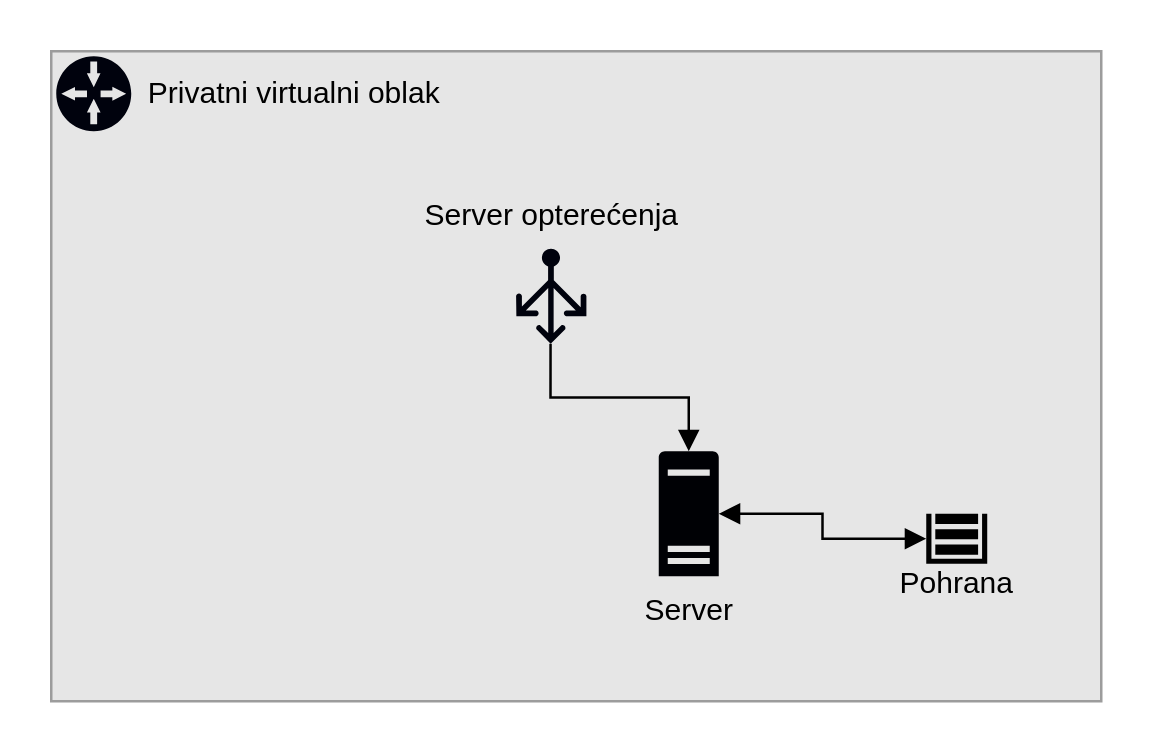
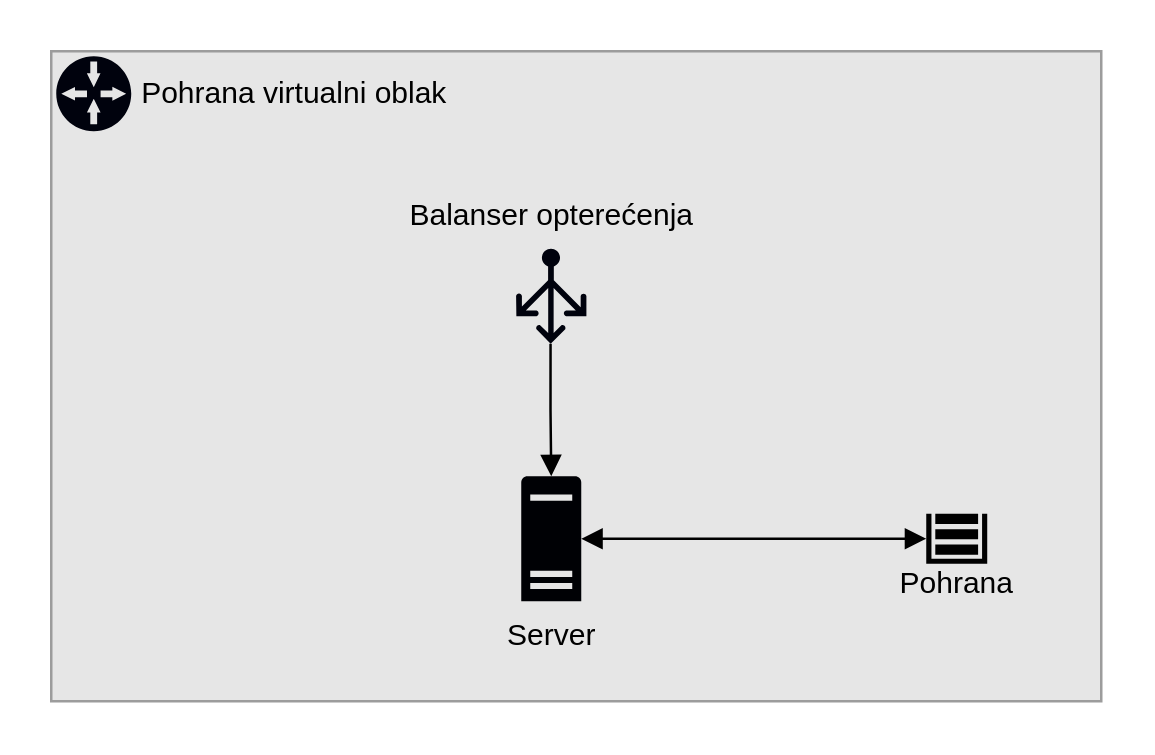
  <mxCell id="0" />
  <mxCell id="1" parent="0" />
  <mxCell id="2" value="" style="whiteSpace=wrap;html=1;fillColor=#E6E6E6;imageAspect=0;strokeColor=#9C9C9C;" vertex="1" parent="1"><mxGeometry x="20" y="20" width="420" height="260" as="geometry" /></mxCell>
  <mxCell id="3" style="edgeStyle=orthogonalEdgeStyle;rounded=0;orthogonalLoop=1;jettySize=auto;html=1;exitX=1;exitY=0.5;exitDx=0;exitDy=0;exitPerimeter=0;entryX=0;entryY=0.5;entryDx=0;entryDy=0;entryPerimeter=0;startArrow=block;startFill=1;endArrow=block;endFill=1;" edge="1" parent="1" source="4" target="5"><mxGeometry relative="1" as="geometry" /></mxCell>
- <mxCell id="4" value="Server" style="aspect=fixed;pointerEvents=1;shadow=0;dashed=0;html=1;strokeColor=none;labelPosition=center;verticalLabelPosition=bottom;verticalAlign=top;align=center;shape=mxgraph.mscae.enterprise.server_generic;fillColor=#000105;" vertex="1" parent="1"><mxGeometry x="263" y="180" width="24" height="50" as="geometry" /></mxCell>
+ <mxCell id="4" value="Server" style="aspect=fixed;pointerEvents=1;shadow=0;dashed=0;html=1;strokeColor=none;labelPosition=center;verticalLabelPosition=bottom;verticalAlign=top;align=center;shape=mxgraph.mscae.enterprise.server_generic;fillColor=#000105;" vertex="1" parent="1"><mxGeometry x="208" y="190" width="24" height="50" as="geometry" /></mxCell>
  <mxCell id="5" value="" style="aspect=fixed;pointerEvents=1;shadow=0;dashed=0;html=1;strokeColor=none;labelPosition=center;verticalLabelPosition=bottom;verticalAlign=top;align=center;shape=mxgraph.mscae.enterprise.storage;fillColor=#000000;" vertex="1" parent="1"><mxGeometry x="370" y="205" width="24.39" height="20" as="geometry" /></mxCell>
  <mxCell id="6" value="" style="group" vertex="1" connectable="0" parent="1"><mxGeometry x="22" y="22" width="160" height="30" as="geometry" /></mxCell>
  <mxCell id="7" value="" style="aspect=fixed;pointerEvents=1;shadow=0;dashed=0;html=1;strokeColor=none;labelPosition=center;verticalLabelPosition=bottom;verticalAlign=top;align=center;shape=mxgraph.mscae.enterprise.gateway;fillColor=#00020D;" vertex="1" parent="6"><mxGeometry width="30" height="30" as="geometry" /></mxCell>
- <mxCell id="8" value="Privatni virtualni oblak" style="text;html=1;align=center;verticalAlign=middle;resizable=0;points=[];autosize=1;strokeColor=none;" vertex="1" parent="6"><mxGeometry x="30" y="5" width="130" height="20" as="geometry" /></mxCell>
+ <mxCell id="8" value="Pohrana virtualni oblak" style="text;html=1;align=center;verticalAlign=middle;resizable=0;points=[];autosize=1;strokeColor=none;" vertex="1" parent="6"><mxGeometry x="30" y="5" width="130" height="20" as="geometry" /></mxCell>
  <mxCell id="9" value="" style="group" vertex="1" connectable="0" parent="1"><mxGeometry x="155" y="76" width="130" height="74" as="geometry" /></mxCell>
  <mxCell id="10" value="" style="aspect=fixed;pointerEvents=1;shadow=0;dashed=0;html=1;strokeColor=none;labelPosition=center;verticalLabelPosition=bottom;verticalAlign=top;align=center;shape=mxgraph.azure.load_balancer_generic;fillColor=#00020D;" vertex="1" parent="9"><mxGeometry x="50.94" y="23" width="28.12" height="38" as="geometry" /></mxCell>
- <mxCell id="11" value="Server opterećenja" style="text;html=1;align=center;verticalAlign=middle;resizable=0;points=[];autosize=1;strokeColor=none;" vertex="1" parent="9"><mxGeometry width="130" height="20" as="geometry" /></mxCell>
+ <mxCell id="11" value="Balanser opterećenja" style="text;html=1;align=center;verticalAlign=middle;resizable=0;points=[];autosize=1;strokeColor=none;" vertex="1" parent="9"><mxGeometry width="130" height="20" as="geometry" /></mxCell>
  <mxCell id="12" style="edgeStyle=orthogonalEdgeStyle;rounded=0;orthogonalLoop=1;jettySize=auto;html=1;exitX=0.49;exitY=1;exitDx=0;exitDy=0;exitPerimeter=0;entryX=0.5;entryY=0;entryDx=0;entryDy=0;entryPerimeter=0;endArrow=block;endFill=1;" edge="1" parent="1" source="10" target="4"><mxGeometry relative="1" as="geometry" /></mxCell>
  <mxCell id="13" value="Pohrana" style="text;html=1;align=center;verticalAlign=middle;resizable=0;points=[];autosize=1;strokeColor=none;" vertex="1" parent="1"><mxGeometry x="352.2" y="223" width="60" height="20" as="geometry" /></mxCell>
